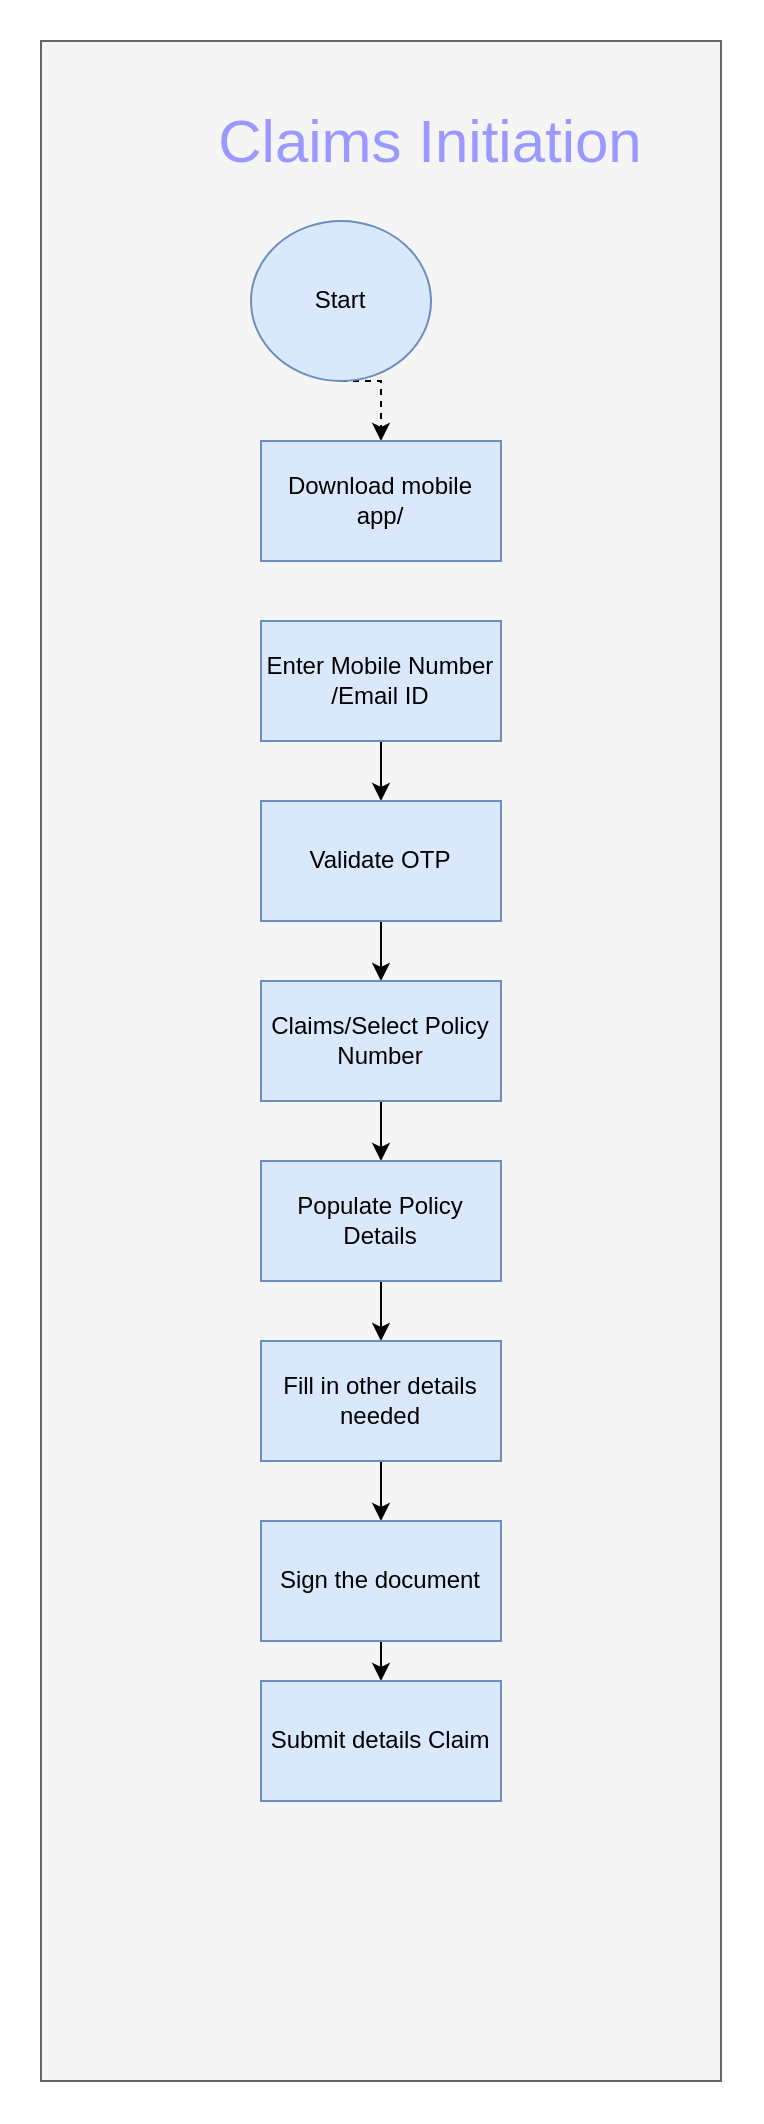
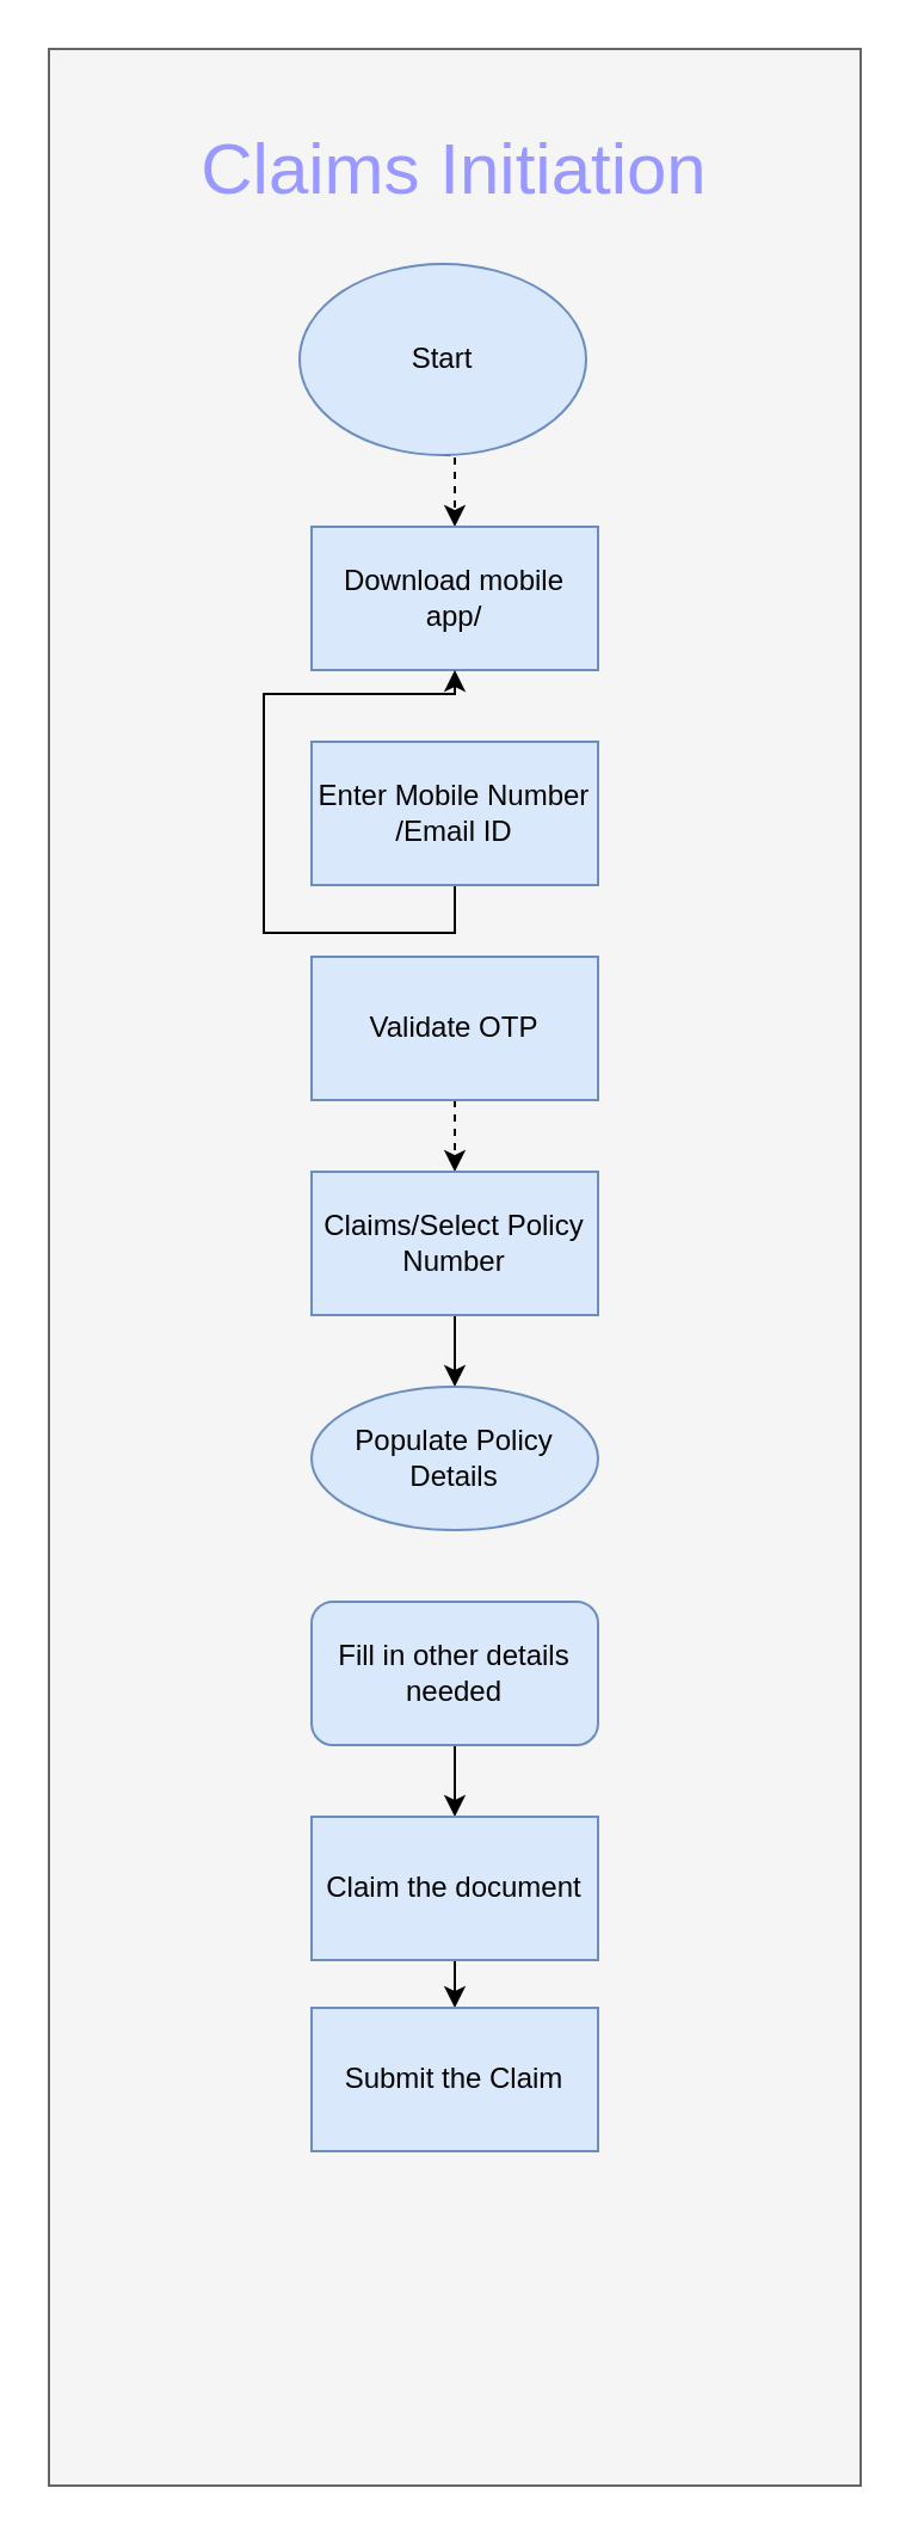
  <mxCell id="0" />
  <mxCell id="1" parent="0" />
  <mxCell id="2" value="" style="rounded=0;whiteSpace=wrap;html=1;fontSize=12;fillColor=#f5f5f5;strokeColor=#666666;fontColor=#333333;" vertex="1" parent="1"><mxGeometry x="20" y="20" width="340" height="1020" as="geometry" /></mxCell>
- <mxCell id="3" value="&lt;font color=&quot;#9999FF&quot;&gt;Claims Initiation&lt;/font&gt;" style="text;html=1;strokeColor=none;fillColor=none;align=center;verticalAlign=middle;whiteSpace=wrap;rounded=0;fontSize=30;" vertex="1" parent="1"><mxGeometry x="75" y="60" width="280" height="20" as="geometry" /></mxCell>
+ <mxCell id="3" value="&lt;font color=&quot;#9999FF&quot;&gt;Claims Initiation&lt;/font&gt;" style="text;html=1;strokeColor=none;fillColor=none;align=center;verticalAlign=middle;whiteSpace=wrap;rounded=0;fontSize=30;" vertex="1" parent="1"><mxGeometry x="50" y="60" width="280" height="20" as="geometry" /></mxCell>
  <mxCell id="4" style="edgeStyle=orthogonalEdgeStyle;rounded=0;orthogonalLoop=1;jettySize=auto;html=1;exitX=0.5;exitY=1;exitDx=0;exitDy=0;entryX=0.5;entryY=0;entryDx=0;entryDy=0;fontSize=12;dashed=1;" edge="1" parent="1" source="5" target="6"><mxGeometry relative="1" as="geometry" /></mxCell>
- <mxCell id="5" value="&lt;font style=&quot;font-size: 12px;&quot;&gt;Start&lt;/font&gt;" style="ellipse;whiteSpace=wrap;html=1;fontSize=12;fillColor=#dae8fc;strokeColor=#6c8ebf;" vertex="1" parent="1"><mxGeometry x="125" y="110" width="90" height="80" as="geometry" /></mxCell>
+ <mxCell id="5" value="&lt;font style=&quot;font-size: 12px;&quot;&gt;Start&lt;/font&gt;" style="ellipse;whiteSpace=wrap;html=1;fontSize=12;fillColor=#dae8fc;strokeColor=#6c8ebf;" vertex="1" parent="1"><mxGeometry x="125" y="110" width="120" height="80" as="geometry" /></mxCell>
  <mxCell id="6" value="Download mobile app/ " style="rounded=0;whiteSpace=wrap;html=1;fontSize=12;fillColor=#dae8fc;strokeColor=#6c8ebf;" vertex="1" parent="1"><mxGeometry x="130" y="220" width="120" height="60" as="geometry" /></mxCell>
- <mxCell id="7" style="edgeStyle=orthogonalEdgeStyle;rounded=0;orthogonalLoop=1;jettySize=auto;html=1;exitX=0.5;exitY=1;exitDx=0;exitDy=0;entryX=0.5;entryY=0;entryDx=0;entryDy=0;fontSize=12;" edge="1" parent="1" source="8" target="10"><mxGeometry relative="1" as="geometry" /></mxCell>
+ <mxCell id="7" style="edgeStyle=orthogonalEdgeStyle;rounded=0;orthogonalLoop=1;jettySize=auto;html=1;exitX=0.5;exitY=1;exitDx=0;exitDy=0;fontSize=12;" edge="1" parent="1" source="8" target="6"><mxGeometry relative="1" as="geometry" /></mxCell>
  <mxCell id="8" value="Enter Mobile Number /Email ID" style="rounded=0;whiteSpace=wrap;html=1;fontSize=12;fillColor=#dae8fc;strokeColor=#6c8ebf;" vertex="1" parent="1"><mxGeometry x="130" y="310" width="120" height="60" as="geometry" /></mxCell>
- <mxCell id="9" style="edgeStyle=orthogonalEdgeStyle;rounded=0;orthogonalLoop=1;jettySize=auto;html=1;exitX=0.5;exitY=1;exitDx=0;exitDy=0;entryX=0.5;entryY=0;entryDx=0;entryDy=0;fontSize=12;" edge="1" parent="1" source="10" target="12"><mxGeometry relative="1" as="geometry" /></mxCell>
+ <mxCell id="9" style="edgeStyle=orthogonalEdgeStyle;rounded=0;orthogonalLoop=1;jettySize=auto;html=1;exitX=0.5;exitY=1;exitDx=0;exitDy=0;entryX=0.5;entryY=0;entryDx=0;entryDy=0;fontSize=12;dashed=1;" edge="1" parent="1" source="10" target="12"><mxGeometry relative="1" as="geometry" /></mxCell>
  <mxCell id="10" value="Validate OTP" style="rounded=0;whiteSpace=wrap;html=1;fontSize=12;fillColor=#dae8fc;strokeColor=#6c8ebf;" vertex="1" parent="1"><mxGeometry x="130" y="400" width="120" height="60" as="geometry" /></mxCell>
  <mxCell id="11" style="edgeStyle=orthogonalEdgeStyle;rounded=0;orthogonalLoop=1;jettySize=auto;html=1;exitX=0.5;exitY=1;exitDx=0;exitDy=0;fontSize=12;" edge="1" parent="1" source="12" target="14"><mxGeometry relative="1" as="geometry" /></mxCell>
  <mxCell id="12" value="Claims/Select Policy Number" style="rounded=0;whiteSpace=wrap;html=1;fontSize=12;fillColor=#dae8fc;strokeColor=#6c8ebf;" vertex="1" parent="1"><mxGeometry x="130" y="490" width="120" height="60" as="geometry" /></mxCell>
- <mxCell id="13" style="edgeStyle=orthogonalEdgeStyle;rounded=0;orthogonalLoop=1;jettySize=auto;html=1;exitX=0.5;exitY=1;exitDx=0;exitDy=0;entryX=0.5;entryY=0;entryDx=0;entryDy=0;fontSize=12;" edge="1" parent="1" source="14" target="16"><mxGeometry relative="1" as="geometry" /></mxCell>
- <mxCell id="14" value="Populate Policy Details" style="rounded=0;whiteSpace=wrap;html=1;fontSize=12;fillColor=#dae8fc;strokeColor=#6c8ebf;" vertex="1" parent="1"><mxGeometry x="130" y="580" width="120" height="60" as="geometry" /></mxCell>
+ <mxCell id="14" value="Populate Policy Details" style="ellipse;whiteSpace=wrap;html=1;fontSize=12;fillColor=#dae8fc;strokeColor=#6c8ebf;" vertex="1" parent="1"><mxGeometry x="130" y="580" width="120" height="60" as="geometry" /></mxCell>
  <mxCell id="15" style="edgeStyle=orthogonalEdgeStyle;rounded=0;orthogonalLoop=1;jettySize=auto;html=1;exitX=0.5;exitY=1;exitDx=0;exitDy=0;entryX=0.5;entryY=0;entryDx=0;entryDy=0;fontSize=12;" edge="1" parent="1" source="16" target="18"><mxGeometry relative="1" as="geometry" /></mxCell>
- <mxCell id="16" value="Fill in other details needed" style="rounded=0;whiteSpace=wrap;html=1;fontSize=12;fillColor=#dae8fc;strokeColor=#6c8ebf;" vertex="1" parent="1"><mxGeometry x="130" y="670" width="120" height="60" as="geometry" /></mxCell>
+ <mxCell id="16" value="Fill in other details needed" style="whiteSpace=wrap;html=1;fontSize=12;fillColor=#dae8fc;strokeColor=#6c8ebf;rounded=1;" vertex="1" parent="1"><mxGeometry x="130" y="670" width="120" height="60" as="geometry" /></mxCell>
  <mxCell id="17" style="edgeStyle=orthogonalEdgeStyle;rounded=0;orthogonalLoop=1;jettySize=auto;html=1;exitX=0.5;exitY=1;exitDx=0;exitDy=0;entryX=0.5;entryY=0;entryDx=0;entryDy=0;fontSize=12;" edge="1" parent="1" source="18" target="19"><mxGeometry relative="1" as="geometry" /></mxCell>
- <mxCell id="18" value="Sign the document" style="rounded=0;whiteSpace=wrap;html=1;fontSize=12;fillColor=#dae8fc;strokeColor=#6c8ebf;" vertex="1" parent="1"><mxGeometry x="130" y="760" width="120" height="60" as="geometry" /></mxCell>
- <mxCell id="19" value="Submit details Claim" style="rounded=0;whiteSpace=wrap;html=1;fontSize=12;fillColor=#dae8fc;strokeColor=#6c8ebf;" vertex="1" parent="1"><mxGeometry x="130" y="840" width="120" height="60" as="geometry" /></mxCell>
+ <mxCell id="18" value="Claim the document" style="rounded=0;whiteSpace=wrap;html=1;fontSize=12;fillColor=#dae8fc;strokeColor=#6c8ebf;" vertex="1" parent="1"><mxGeometry x="130" y="760" width="120" height="60" as="geometry" /></mxCell>
+ <mxCell id="19" value="Submit the Claim" style="rounded=0;whiteSpace=wrap;html=1;fontSize=12;fillColor=#dae8fc;strokeColor=#6c8ebf;" vertex="1" parent="1"><mxGeometry x="130" y="840" width="120" height="60" as="geometry" /></mxCell>
